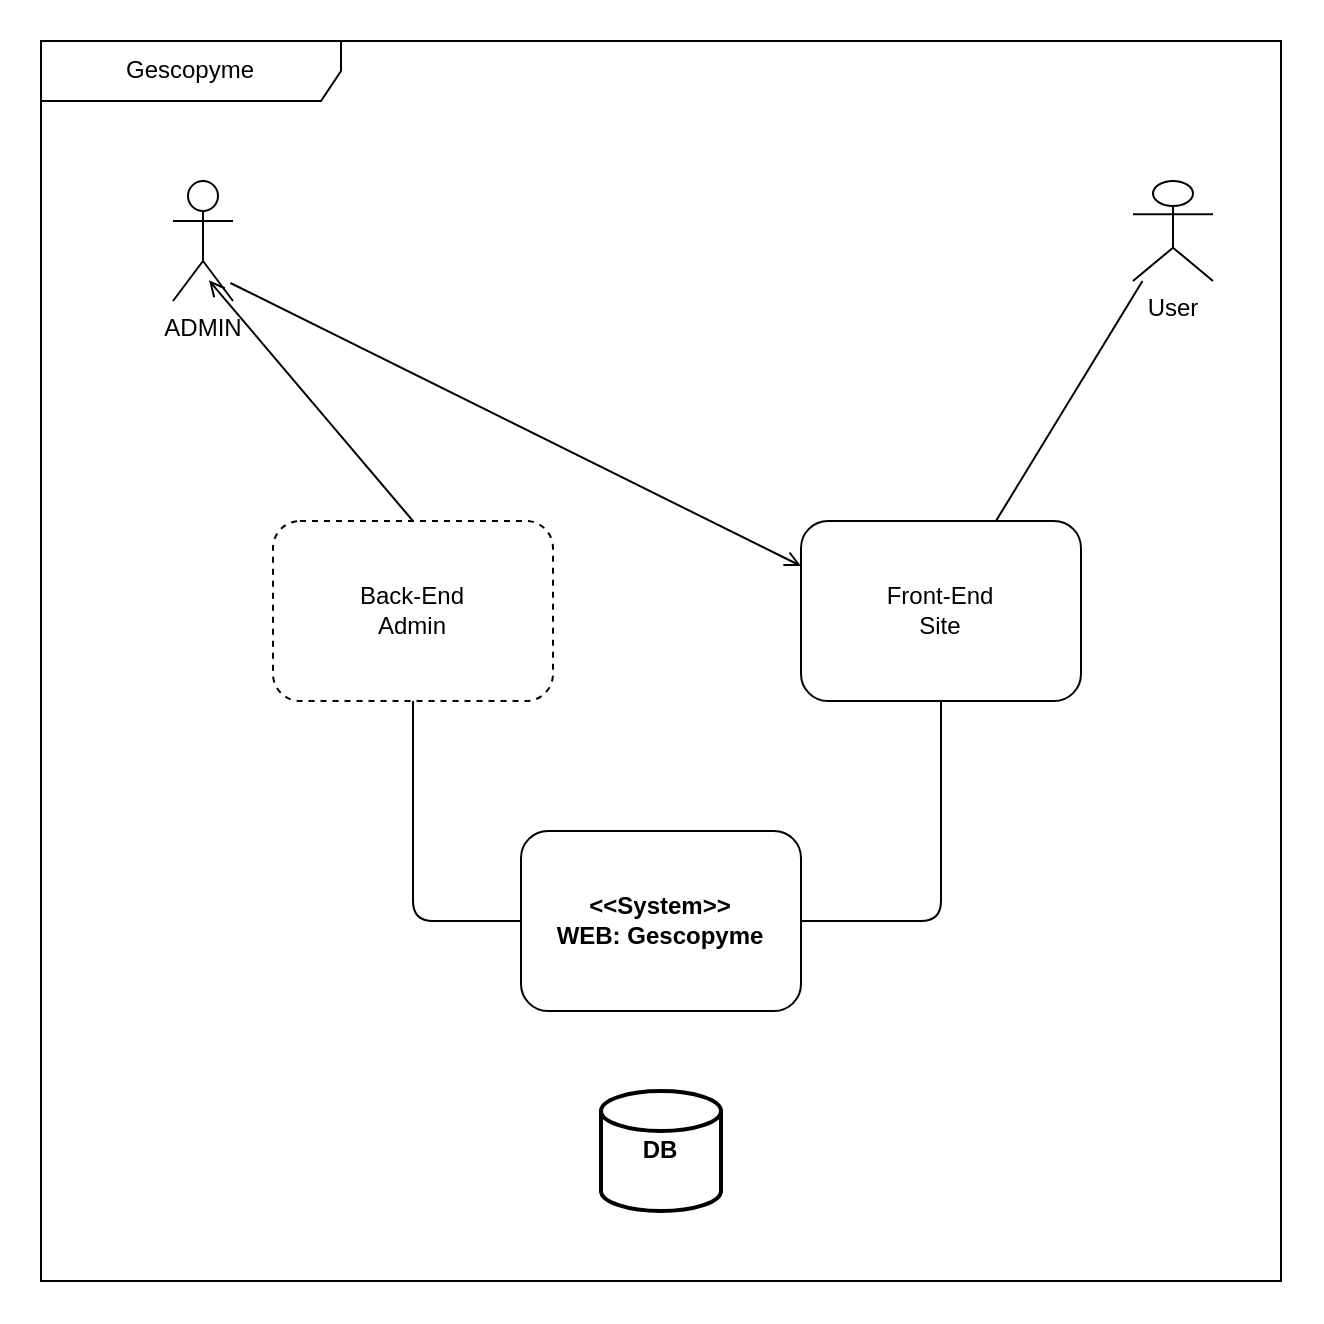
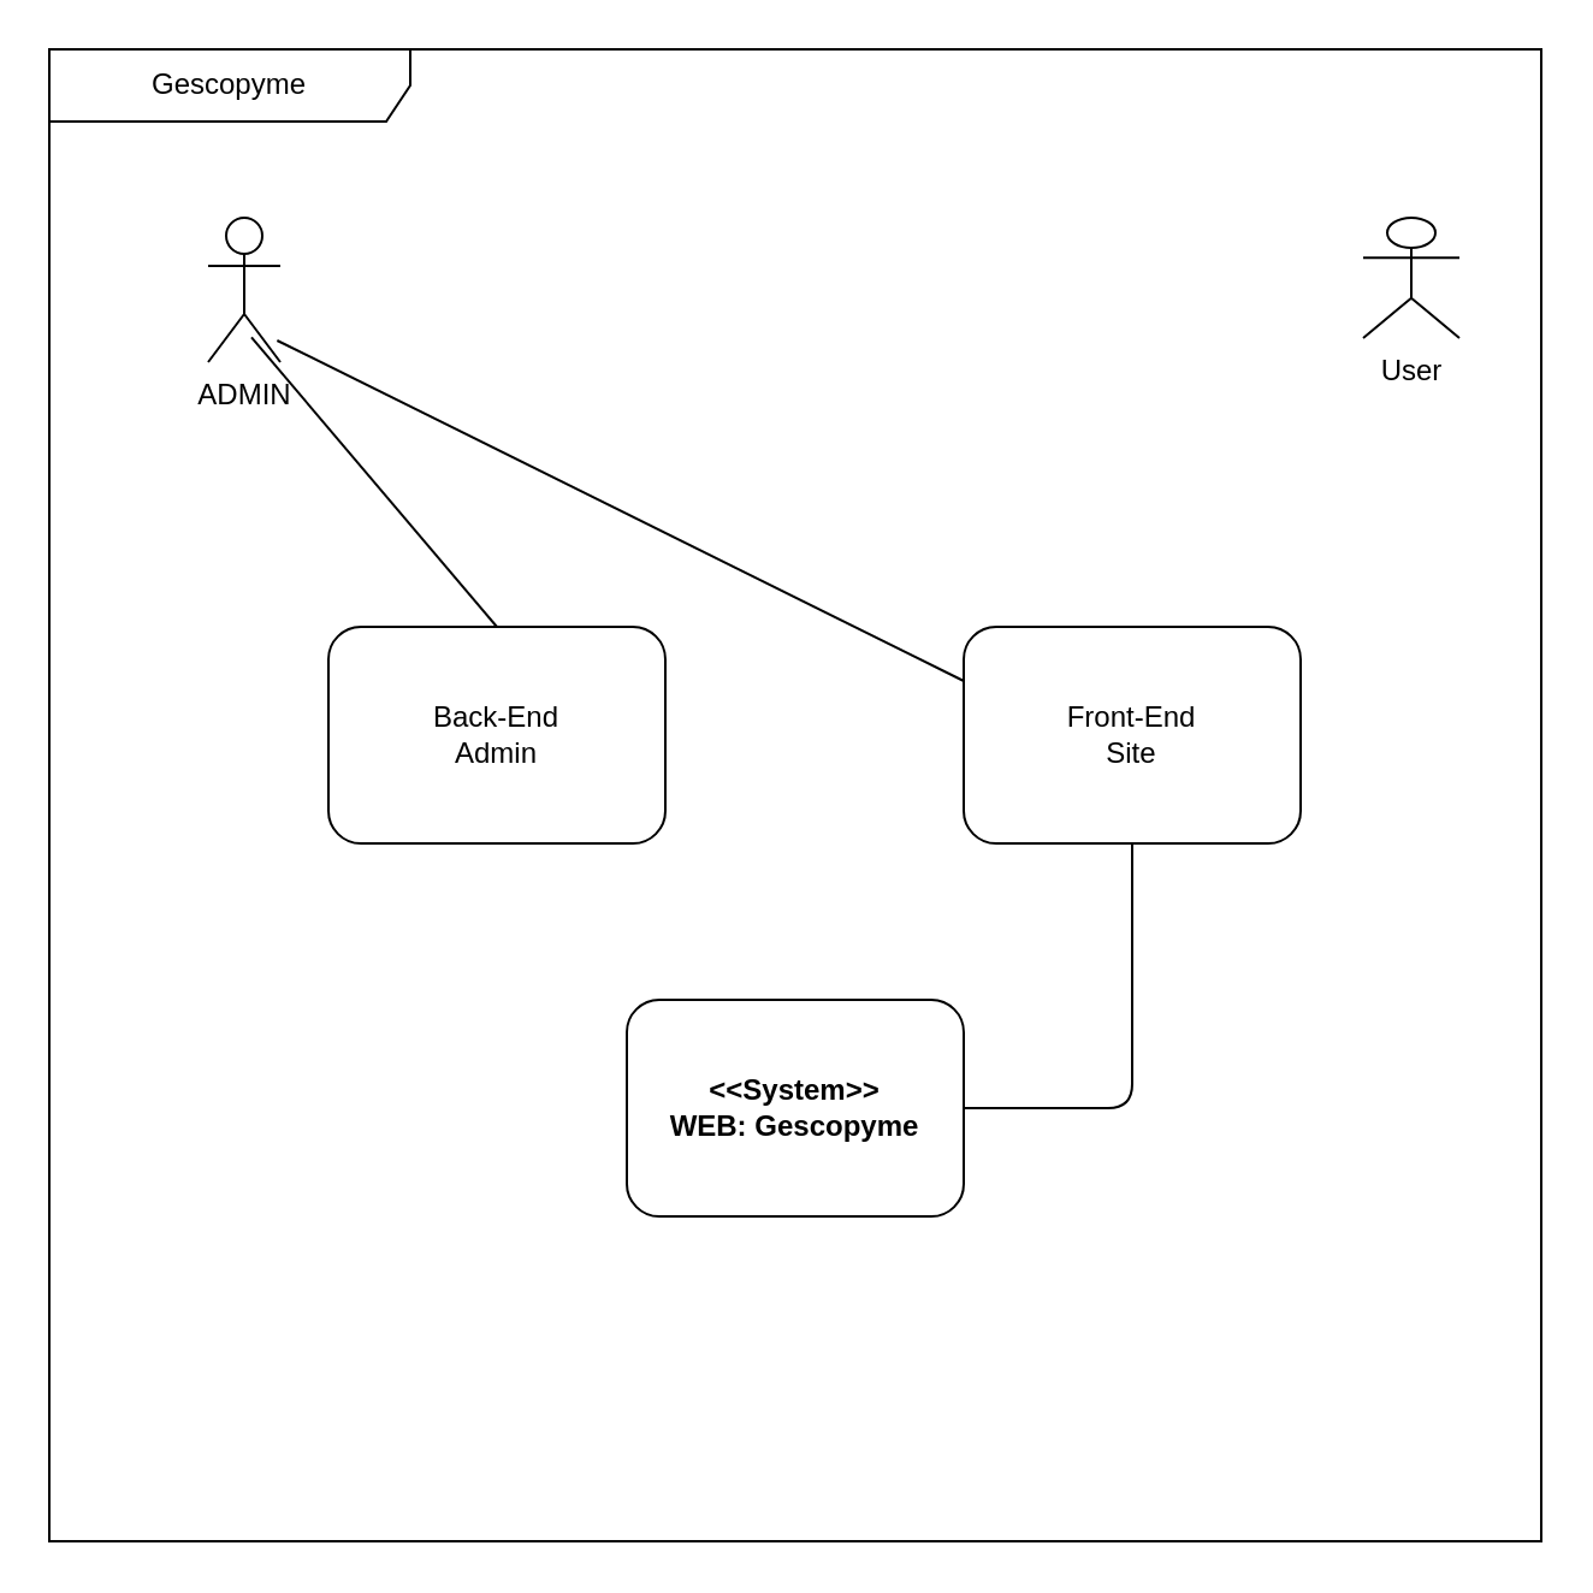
  <mxCell id="0" />
  <mxCell id="1" parent="0" />
  <mxCell id="2" value="Gescopyme" style="shape=umlFrame;whiteSpace=wrap;html=1;width=150;height=30;" vertex="1" parent="1"><mxGeometry x="20" y="20" width="620" height="620" as="geometry" /></mxCell>
  <mxCell id="3" value="ADMIN" style="shape=umlActor;verticalLabelPosition=bottom;labelBackgroundColor=#ffffff;verticalAlign=top;html=1;" vertex="1" parent="1"><mxGeometry x="86" y="90" width="30" height="60" as="geometry" /></mxCell>
  <mxCell id="4" value="&lt;div align=&quot;center&quot;&gt;&lt;b&gt;&amp;lt;&amp;lt;System&amp;gt;&amp;gt;&lt;/b&gt;&lt;/div&gt;&lt;div align=&quot;center&quot;&gt;&lt;b&gt;WEB: Gescopyme&lt;br&gt;&lt;/b&gt;&lt;/div&gt;" style="rounded=1;whiteSpace=wrap;html=1;align=center;" vertex="1" parent="1"><mxGeometry x="260" y="415" width="140" height="90" as="geometry" /></mxCell>
- <mxCell id="5" value="&lt;b&gt;DB&lt;/b&gt;" style="strokeWidth=2;html=1;shape=mxgraph.flowchart.database;whiteSpace=wrap;" vertex="1" parent="1"><mxGeometry x="300" y="545" width="60" height="60" as="geometry" /></mxCell>
- <mxCell id="6" value="&lt;div&gt;Back-End&lt;/div&gt;&lt;div&gt;Admin&lt;br&gt;&lt;/div&gt;" style="rounded=1;whiteSpace=wrap;html=1;align=center;dashed=1;" vertex="1" parent="1"><mxGeometry x="136" y="260" width="140" height="90" as="geometry" /></mxCell>
+ <mxCell id="6" value="&lt;div&gt;Back-End&lt;/div&gt;&lt;div&gt;Admin&lt;br&gt;&lt;/div&gt;" style="rounded=1;whiteSpace=wrap;html=1;align=center;" vertex="1" parent="1"><mxGeometry x="136" y="260" width="140" height="90" as="geometry" /></mxCell>
  <mxCell id="7" value="&lt;div&gt;Front-End&lt;/div&gt;&lt;div&gt;Site&lt;br&gt;&lt;/div&gt;" style="rounded=1;whiteSpace=wrap;html=1;align=center;" vertex="1" parent="1"><mxGeometry x="400" y="260" width="140" height="90" as="geometry" /></mxCell>
- <mxCell id="8" value="" style="endArrow=none;html=1;entryX=0;entryY=0.5;entryDx=0;entryDy=0;exitX=0.5;exitY=1;exitDx=0;exitDy=0;" edge="1" parent="1" source="6" target="4"><mxGeometry width="50" height="50" relative="1" as="geometry"><mxPoint x="276" y="415" as="sourcePoint" /><mxPoint x="326" y="365" as="targetPoint" /><Array as="points"><mxPoint x="206" y="460" /></Array></mxGeometry></mxCell>
  <mxCell id="9" value="" style="endArrow=none;html=1;exitX=1;exitY=0.5;exitDx=0;exitDy=0;entryX=0.5;entryY=1;entryDx=0;entryDy=0;" edge="1" parent="1" source="4" target="7"><mxGeometry width="50" height="50" relative="1" as="geometry"><mxPoint x="396" y="460" as="sourcePoint" /><mxPoint x="486" y="445" as="targetPoint" /><Array as="points"><mxPoint x="470" y="460" /></Array></mxGeometry></mxCell>
  <mxCell id="10" value="User" style="shape=umlActor;verticalLabelPosition=bottom;labelBackgroundColor=#ffffff;verticalAlign=top;html=1;" vertex="1" parent="1"><mxGeometry x="566" y="90" width="40" height="50" as="geometry" /></mxCell>
- <mxCell id="11" value="" style="endArrow=open;html=1;entryX=0.6;entryY=0.828;entryDx=0;entryDy=0;entryPerimeter=0;exitX=0.5;exitY=0;exitDx=0;exitDy=0;" edge="1" parent="1" source="6" target="3"><mxGeometry width="50" height="50" relative="1" as="geometry"><mxPoint x="186" y="180" as="sourcePoint" /><mxPoint x="236" y="130" as="targetPoint" /></mxGeometry></mxCell>
- <mxCell id="12" value="" style="endArrow=open;html=1;exitX=0.956;exitY=0.85;exitDx=0;exitDy=0;exitPerimeter=0;entryX=0;entryY=0.25;entryDx=0;entryDy=0;" edge="1" parent="1" source="3" target="7"><mxGeometry width="50" height="50" relative="1" as="geometry"><mxPoint x="296" y="200" as="sourcePoint" /><mxPoint x="346" y="150" as="targetPoint" /></mxGeometry></mxCell>
- <mxCell id="13" value="" style="endArrow=none;html=1;" edge="1" parent="1" source="7" target="10"><mxGeometry width="50" height="50" relative="1" as="geometry"><mxPoint x="406" y="230" as="sourcePoint" /><mxPoint x="456" y="180" as="targetPoint" /></mxGeometry></mxCell>
+ <mxCell id="11" value="" style="endArrow=none;html=1;entryX=0.6;entryY=0.828;entryDx=0;entryDy=0;entryPerimeter=0;exitX=0.5;exitY=0;exitDx=0;exitDy=0;" edge="1" parent="1" source="6" target="3"><mxGeometry width="50" height="50" relative="1" as="geometry"><mxPoint x="186" y="180" as="sourcePoint" /><mxPoint x="236" y="130" as="targetPoint" /></mxGeometry></mxCell>
+ <mxCell id="12" value="" style="endArrow=none;html=1;exitX=0.956;exitY=0.85;exitDx=0;exitDy=0;exitPerimeter=0;entryX=0;entryY=0.25;entryDx=0;entryDy=0;" edge="1" parent="1" source="3" target="7"><mxGeometry width="50" height="50" relative="1" as="geometry"><mxPoint x="296" y="200" as="sourcePoint" /><mxPoint x="346" y="150" as="targetPoint" /></mxGeometry></mxCell>
